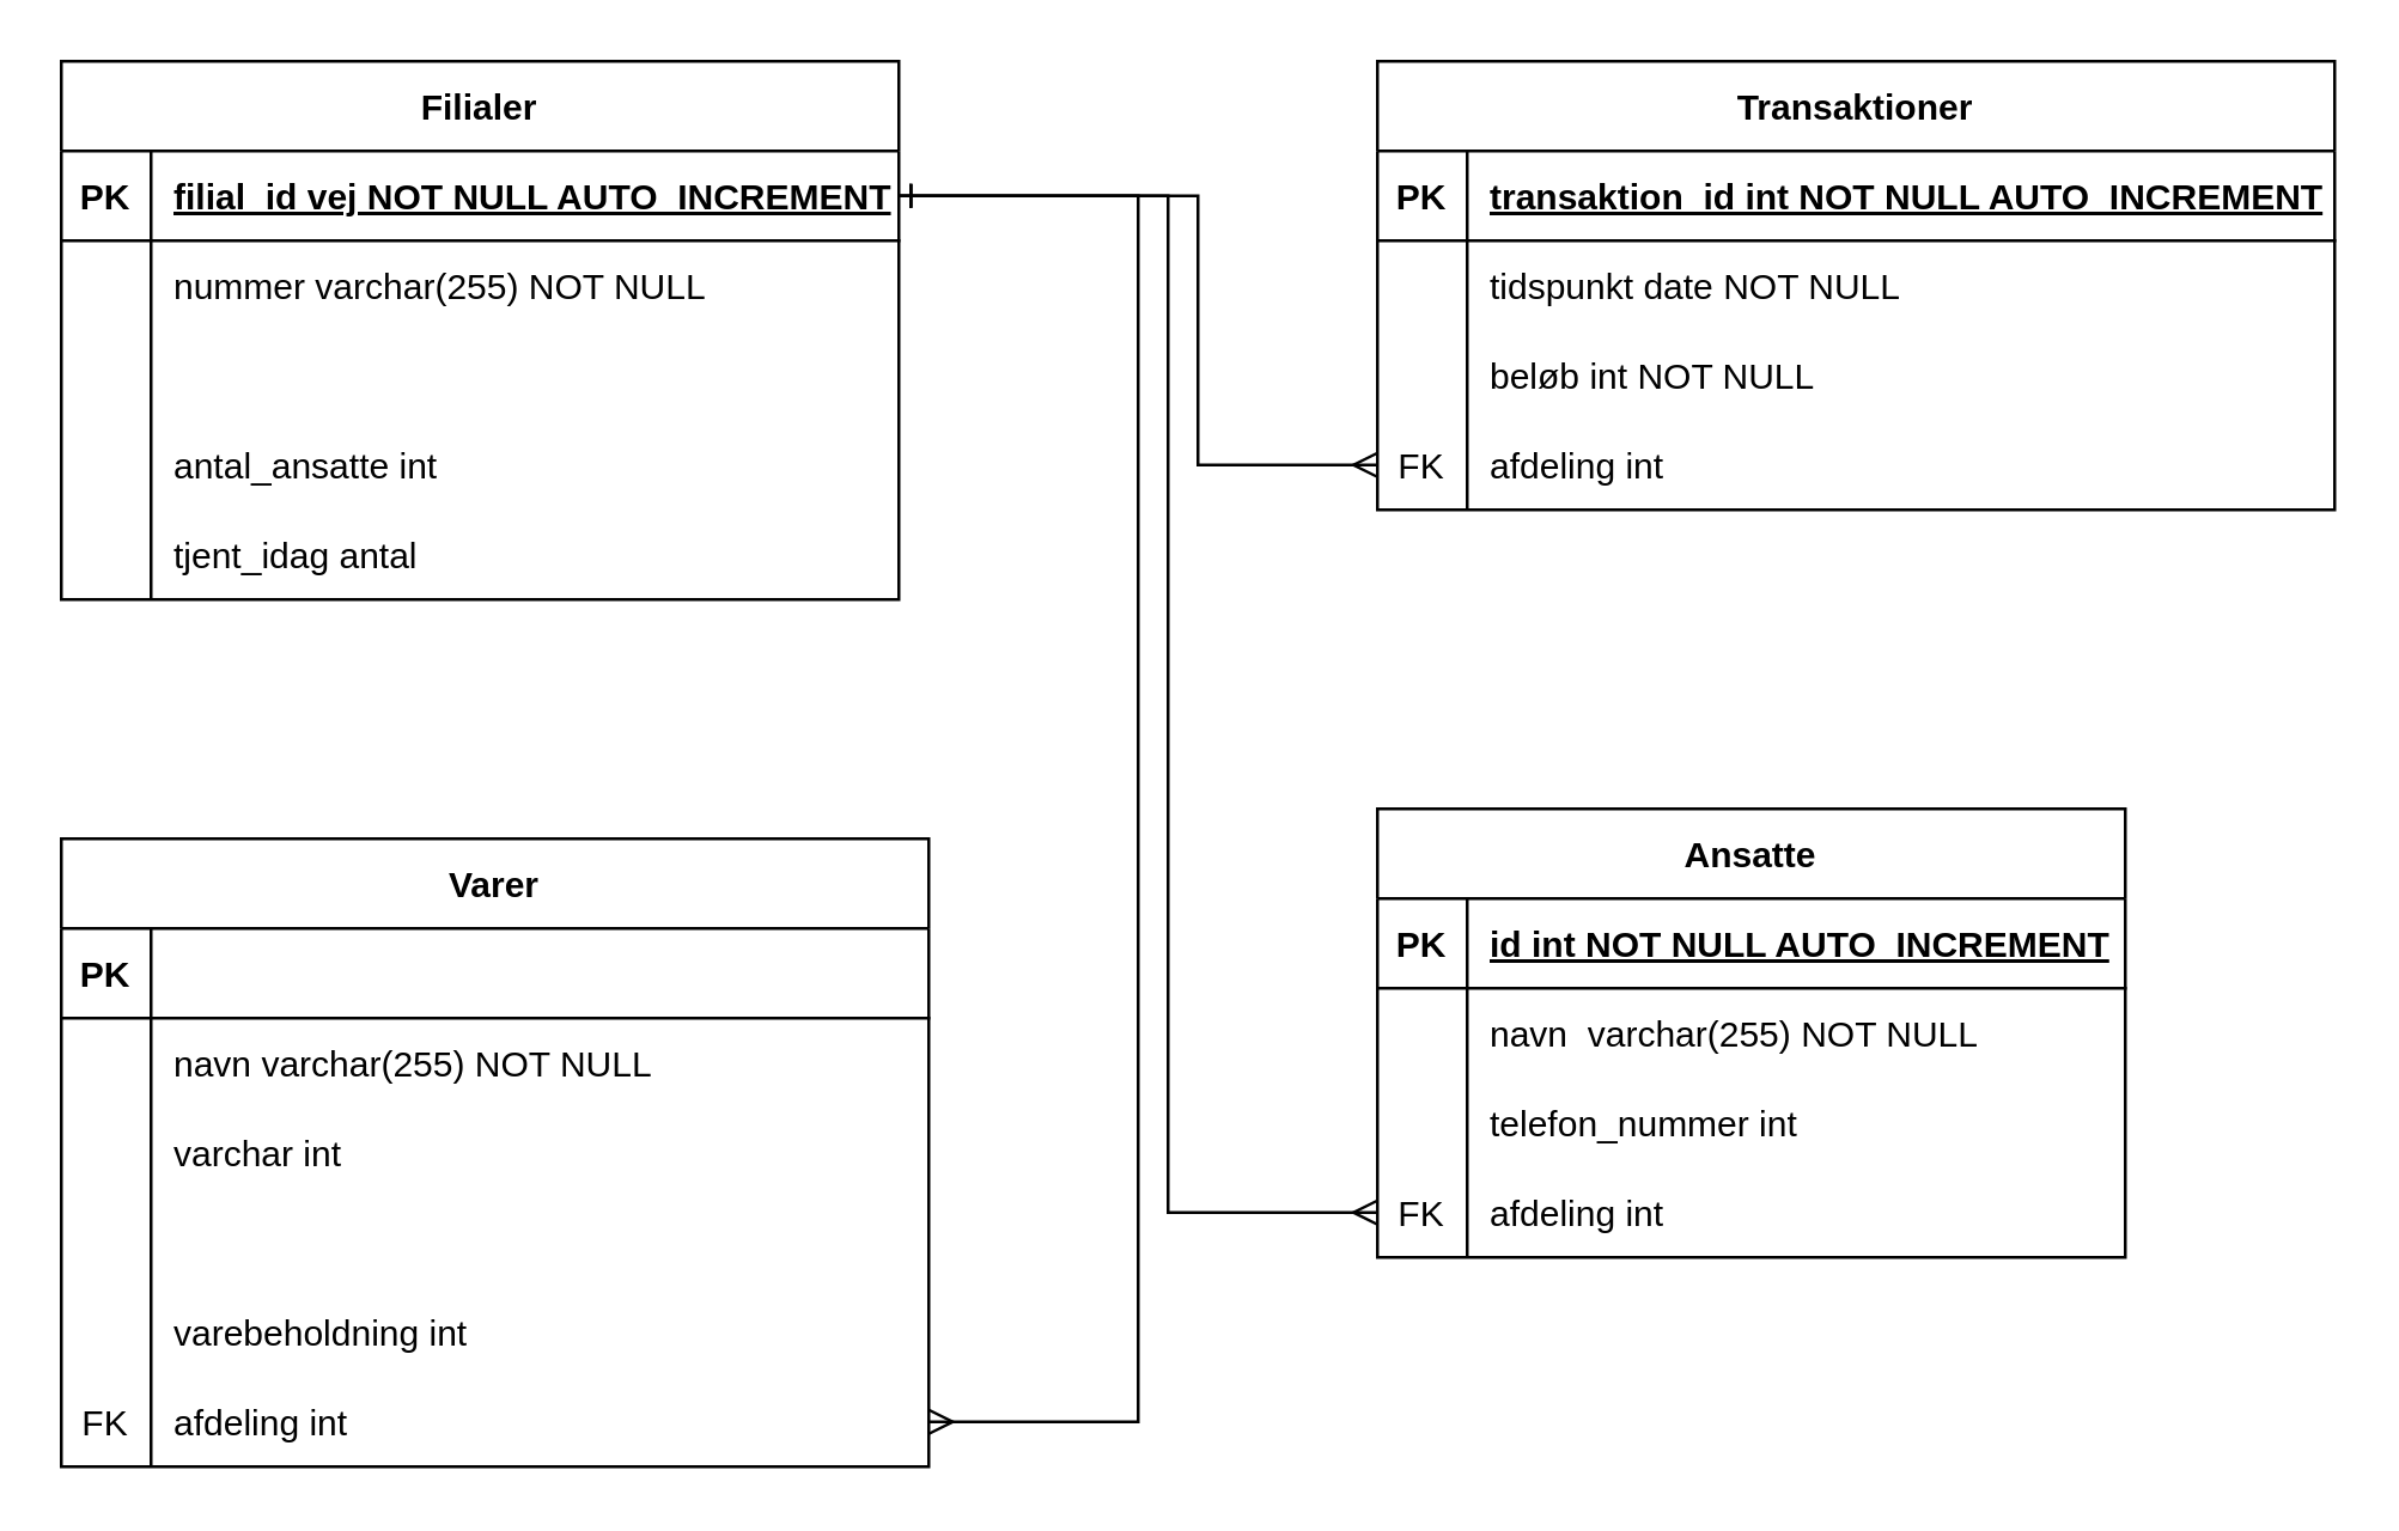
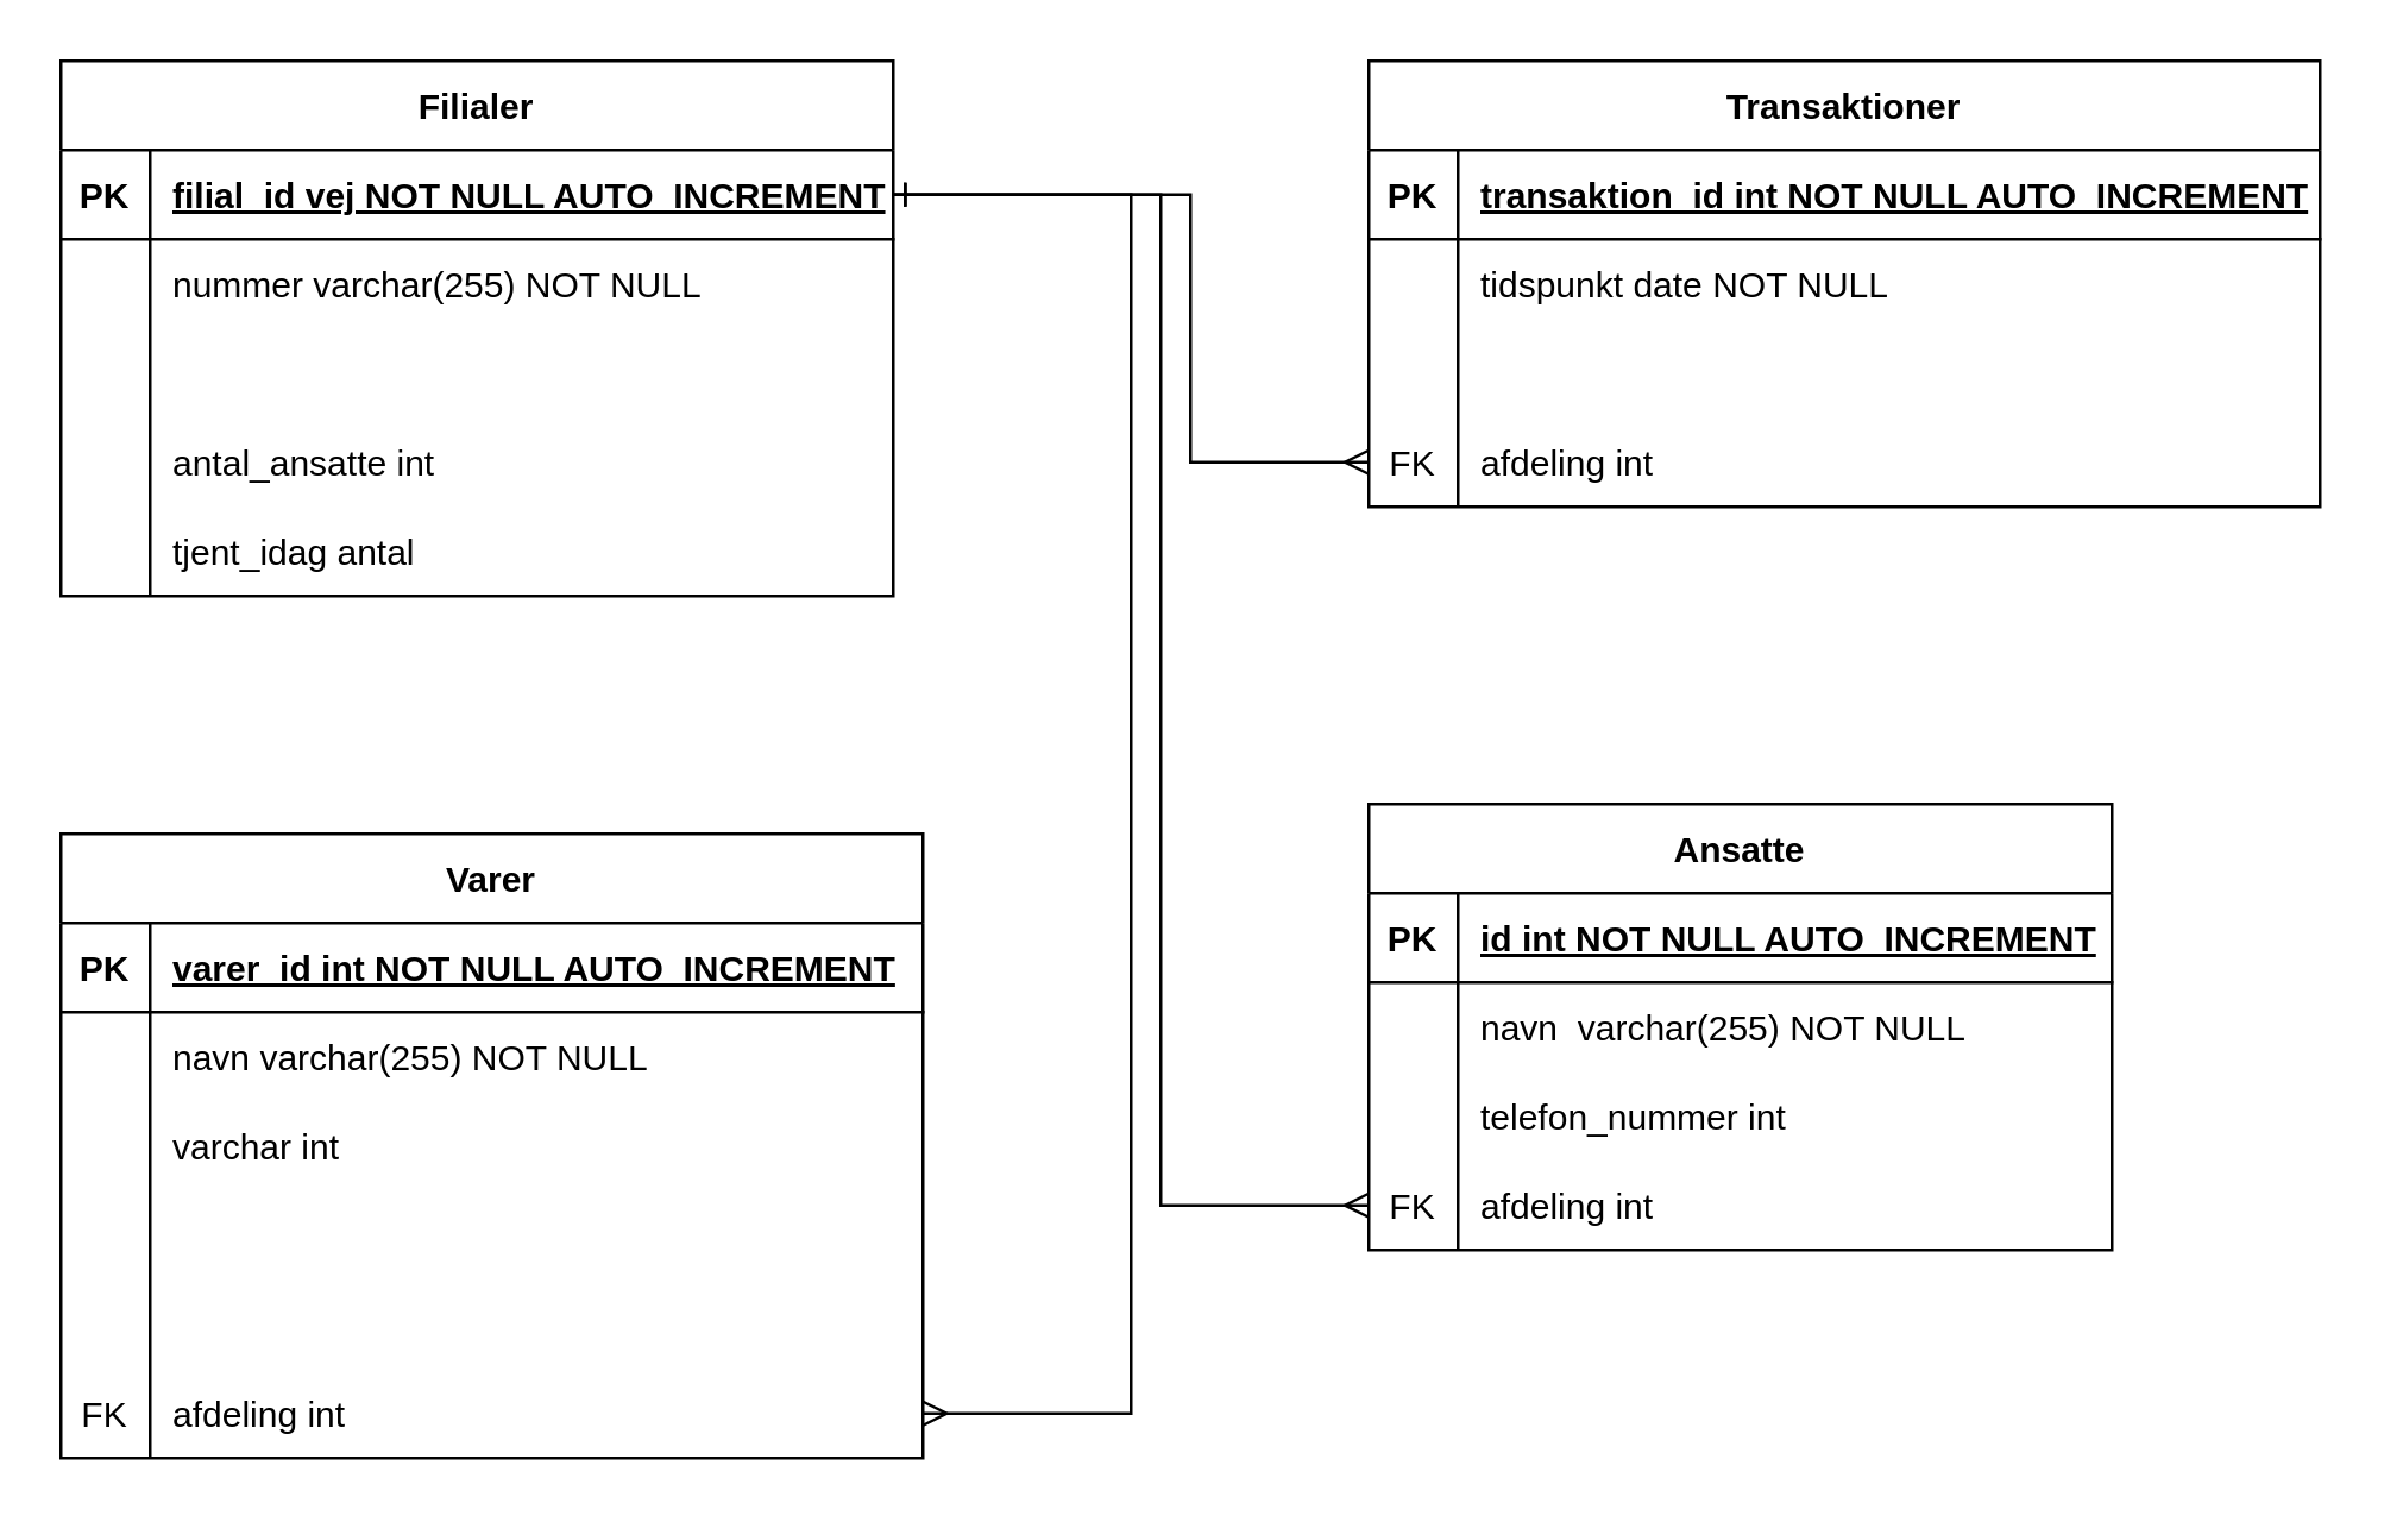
  <mxCell id="0" />
  <mxCell id="1" parent="0" />
  <mxCell id="2" value="Transaktioner" style="shape=table;startSize=30;container=1;collapsible=1;childLayout=tableLayout;fixedRows=1;rowLines=0;fontStyle=1;align=center;resizeLast=1;" parent="1" vertex="1"><mxGeometry x="460" y="20" width="320" height="150" as="geometry" /></mxCell>
  <mxCell id="3" value="" style="shape=partialRectangle;collapsible=0;dropTarget=0;pointerEvents=0;fillColor=none;points=[[0,0.5],[1,0.5]];portConstraint=eastwest;top=0;left=0;right=0;bottom=1;" parent="2" vertex="1"><mxGeometry y="30" width="320" height="30" as="geometry" /></mxCell>
  <mxCell id="4" value="PK" style="shape=partialRectangle;overflow=hidden;connectable=0;fillColor=none;top=0;left=0;bottom=0;right=0;fontStyle=1;" parent="3" vertex="1"><mxGeometry width="30" height="30" as="geometry" /></mxCell>
  <mxCell id="5" value="transaktion_id int NOT NULL AUTO_INCREMENT" style="shape=partialRectangle;overflow=hidden;connectable=0;fillColor=none;top=0;left=0;bottom=0;right=0;align=left;spacingLeft=6;fontStyle=5;" parent="3" vertex="1"><mxGeometry x="30" width="290" height="30" as="geometry" /></mxCell>
  <mxCell id="6" value="" style="shape=partialRectangle;collapsible=0;dropTarget=0;pointerEvents=0;fillColor=none;points=[[0,0.5],[1,0.5]];portConstraint=eastwest;top=0;left=0;right=0;bottom=0;" parent="2" vertex="1"><mxGeometry y="60" width="320" height="30" as="geometry" /></mxCell>
  <mxCell id="7" value="" style="shape=partialRectangle;overflow=hidden;connectable=0;fillColor=none;top=0;left=0;bottom=0;right=0;" parent="6" vertex="1"><mxGeometry width="30" height="30" as="geometry" /></mxCell>
  <mxCell id="8" value="tidspunkt date NOT NULL" style="shape=partialRectangle;overflow=hidden;connectable=0;fillColor=none;top=0;left=0;bottom=0;right=0;align=left;spacingLeft=6;" parent="6" vertex="1"><mxGeometry x="30" width="290" height="30" as="geometry" /></mxCell>
  <mxCell id="9" value="" style="shape=partialRectangle;collapsible=0;dropTarget=0;pointerEvents=0;fillColor=none;points=[[0,0.5],[1,0.5]];portConstraint=eastwest;top=0;left=0;right=0;bottom=0;" parent="2" vertex="1"><mxGeometry y="90" width="320" height="30" as="geometry" /></mxCell>
  <mxCell id="10" value="" style="shape=partialRectangle;overflow=hidden;connectable=0;fillColor=none;top=0;left=0;bottom=0;right=0;" parent="9" vertex="1"><mxGeometry width="30" height="30" as="geometry" /></mxCell>
- <mxCell id="11" value="beløb int NOT NULL" style="shape=partialRectangle;overflow=hidden;connectable=0;fillColor=none;top=0;left=0;bottom=0;right=0;align=left;spacingLeft=6;" parent="9" vertex="1"><mxGeometry x="30" width="290" height="30" as="geometry" /></mxCell>
  <mxCell id="12" value="" style="shape=partialRectangle;collapsible=0;dropTarget=0;pointerEvents=0;fillColor=none;points=[[0,0.5],[1,0.5]];portConstraint=eastwest;top=0;left=0;right=0;bottom=0;" parent="2" vertex="1"><mxGeometry y="120" width="320" height="30" as="geometry" /></mxCell>
  <mxCell id="13" value="FK" style="shape=partialRectangle;overflow=hidden;connectable=0;fillColor=none;top=0;left=0;bottom=0;right=0;" parent="12" vertex="1"><mxGeometry width="30" height="30" as="geometry" /></mxCell>
  <mxCell id="14" value="afdeling int " style="shape=partialRectangle;overflow=hidden;connectable=0;fillColor=none;top=0;left=0;bottom=0;right=0;align=left;spacingLeft=6;" parent="12" vertex="1"><mxGeometry x="30" width="290" height="30" as="geometry" /></mxCell>
  <mxCell id="15" value="Filialer" style="shape=table;startSize=30;container=1;collapsible=1;childLayout=tableLayout;fixedRows=1;rowLines=0;fontStyle=1;align=center;resizeLast=1;" parent="1" vertex="1"><mxGeometry x="20" y="20" width="280" height="180" as="geometry" /></mxCell>
  <mxCell id="16" value="" style="shape=partialRectangle;collapsible=0;dropTarget=0;pointerEvents=0;fillColor=none;points=[[0,0.5],[1,0.5]];portConstraint=eastwest;top=0;left=0;right=0;bottom=1;" parent="15" vertex="1"><mxGeometry y="30" width="280" height="30" as="geometry" /></mxCell>
  <mxCell id="17" value="PK" style="shape=partialRectangle;overflow=hidden;connectable=0;fillColor=none;top=0;left=0;bottom=0;right=0;fontStyle=1;" parent="16" vertex="1"><mxGeometry width="30" height="30" as="geometry" /></mxCell>
  <mxCell id="18" value="filial_id vej NOT NULL AUTO_INCREMENT" style="shape=partialRectangle;overflow=hidden;connectable=0;fillColor=none;top=0;left=0;bottom=0;right=0;align=left;spacingLeft=6;fontStyle=5;" parent="16" vertex="1"><mxGeometry x="30" width="250" height="30" as="geometry" /></mxCell>
  <mxCell id="19" value="" style="shape=partialRectangle;collapsible=0;dropTarget=0;pointerEvents=0;fillColor=none;points=[[0,0.5],[1,0.5]];portConstraint=eastwest;top=0;left=0;right=0;bottom=0;" parent="15" vertex="1"><mxGeometry y="60" width="280" height="30" as="geometry" /></mxCell>
  <mxCell id="20" value="" style="shape=partialRectangle;overflow=hidden;connectable=0;fillColor=none;top=0;left=0;bottom=0;right=0;" parent="19" vertex="1"><mxGeometry width="30" height="30" as="geometry" /></mxCell>
  <mxCell id="21" value="nummer varchar(255) NOT NULL" style="shape=partialRectangle;overflow=hidden;connectable=0;fillColor=none;top=0;left=0;bottom=0;right=0;align=left;spacingLeft=6;" parent="19" vertex="1"><mxGeometry x="30" width="250" height="30" as="geometry" /></mxCell>
  <mxCell id="22" value="" style="shape=partialRectangle;collapsible=0;dropTarget=0;pointerEvents=0;fillColor=none;points=[[0,0.5],[1,0.5]];portConstraint=eastwest;top=0;left=0;right=0;bottom=0;" parent="15" vertex="1"><mxGeometry y="90" width="280" height="30" as="geometry" /></mxCell>
  <mxCell id="23" value="" style="shape=partialRectangle;overflow=hidden;connectable=0;fillColor=none;top=0;left=0;bottom=0;right=0;" parent="22" vertex="1"><mxGeometry width="30" height="30" as="geometry" /></mxCell>
  <mxCell id="24" value="" style="shape=partialRectangle;collapsible=0;dropTarget=0;pointerEvents=0;fillColor=none;points=[[0,0.5],[1,0.5]];portConstraint=eastwest;top=0;left=0;right=0;bottom=0;" parent="15" vertex="1"><mxGeometry y="120" width="280" height="30" as="geometry" /></mxCell>
  <mxCell id="25" value="" style="shape=partialRectangle;overflow=hidden;connectable=0;fillColor=none;top=0;left=0;bottom=0;right=0;" parent="24" vertex="1"><mxGeometry width="30" height="30" as="geometry" /></mxCell>
  <mxCell id="26" value="antal_ansatte int" style="shape=partialRectangle;overflow=hidden;connectable=0;fillColor=none;top=0;left=0;bottom=0;right=0;align=left;spacingLeft=6;" parent="24" vertex="1"><mxGeometry x="30" width="250" height="30" as="geometry" /></mxCell>
  <mxCell id="27" value="" style="shape=partialRectangle;collapsible=0;dropTarget=0;pointerEvents=0;fillColor=none;points=[[0,0.5],[1,0.5]];portConstraint=eastwest;top=0;left=0;right=0;bottom=0;" parent="15" vertex="1"><mxGeometry y="150" width="280" height="30" as="geometry" /></mxCell>
  <mxCell id="28" value="" style="shape=partialRectangle;overflow=hidden;connectable=0;fillColor=none;top=0;left=0;bottom=0;right=0;" parent="27" vertex="1"><mxGeometry width="30" height="30" as="geometry" /></mxCell>
  <mxCell id="29" value="tjent_idag antal" style="shape=partialRectangle;overflow=hidden;connectable=0;fillColor=none;top=0;left=0;bottom=0;right=0;align=left;spacingLeft=6;" parent="27" vertex="1"><mxGeometry x="30" width="250" height="30" as="geometry" /></mxCell>
  <mxCell id="30" value="Ansatte" style="shape=table;startSize=30;container=1;collapsible=1;childLayout=tableLayout;fixedRows=1;rowLines=0;fontStyle=1;align=center;resizeLast=1;" parent="1" vertex="1"><mxGeometry x="460" y="270" width="250" height="150" as="geometry" /></mxCell>
  <mxCell id="31" value="" style="shape=partialRectangle;collapsible=0;dropTarget=0;pointerEvents=0;fillColor=none;points=[[0,0.5],[1,0.5]];portConstraint=eastwest;top=0;left=0;right=0;bottom=1;" parent="30" vertex="1"><mxGeometry y="30" width="250" height="30" as="geometry" /></mxCell>
  <mxCell id="32" value="PK" style="shape=partialRectangle;overflow=hidden;connectable=0;fillColor=none;top=0;left=0;bottom=0;right=0;fontStyle=1;" parent="31" vertex="1"><mxGeometry width="30" height="30" as="geometry" /></mxCell>
  <mxCell id="33" value="id int NOT NULL AUTO_INCREMENT" style="shape=partialRectangle;overflow=hidden;connectable=0;fillColor=none;top=0;left=0;bottom=0;right=0;align=left;spacingLeft=6;fontStyle=5;" parent="31" vertex="1"><mxGeometry x="30" width="220" height="30" as="geometry" /></mxCell>
  <mxCell id="34" value="" style="shape=partialRectangle;collapsible=0;dropTarget=0;pointerEvents=0;fillColor=none;points=[[0,0.5],[1,0.5]];portConstraint=eastwest;top=0;left=0;right=0;bottom=0;" parent="30" vertex="1"><mxGeometry y="60" width="250" height="30" as="geometry" /></mxCell>
  <mxCell id="35" value="" style="shape=partialRectangle;overflow=hidden;connectable=0;fillColor=none;top=0;left=0;bottom=0;right=0;" parent="34" vertex="1"><mxGeometry width="30" height="30" as="geometry" /></mxCell>
  <mxCell id="36" value="navn  varchar(255) NOT NULL" style="shape=partialRectangle;overflow=hidden;connectable=0;fillColor=none;top=0;left=0;bottom=0;right=0;align=left;spacingLeft=6;" parent="34" vertex="1"><mxGeometry x="30" width="220" height="30" as="geometry" /></mxCell>
  <mxCell id="37" value="" style="shape=partialRectangle;collapsible=0;dropTarget=0;pointerEvents=0;fillColor=none;points=[[0,0.5],[1,0.5]];portConstraint=eastwest;top=0;left=0;right=0;bottom=0;" parent="30" vertex="1"><mxGeometry y="90" width="250" height="30" as="geometry" /></mxCell>
  <mxCell id="38" value="" style="shape=partialRectangle;overflow=hidden;connectable=0;fillColor=none;top=0;left=0;bottom=0;right=0;" parent="37" vertex="1"><mxGeometry width="30" height="30" as="geometry" /></mxCell>
  <mxCell id="39" value="telefon_nummer int" style="shape=partialRectangle;overflow=hidden;connectable=0;fillColor=none;top=0;left=0;bottom=0;right=0;align=left;spacingLeft=6;" parent="37" vertex="1"><mxGeometry x="30" width="220" height="30" as="geometry" /></mxCell>
  <mxCell id="40" value="" style="shape=partialRectangle;collapsible=0;dropTarget=0;pointerEvents=0;fillColor=none;points=[[0,0.5],[1,0.5]];portConstraint=eastwest;top=0;left=0;right=0;bottom=0;" parent="30" vertex="1"><mxGeometry y="120" width="250" height="30" as="geometry" /></mxCell>
  <mxCell id="41" value="FK" style="shape=partialRectangle;overflow=hidden;connectable=0;fillColor=none;top=0;left=0;bottom=0;right=0;" parent="40" vertex="1"><mxGeometry width="30" height="30" as="geometry" /></mxCell>
  <mxCell id="42" value="afdeling int" style="shape=partialRectangle;overflow=hidden;connectable=0;fillColor=none;top=0;left=0;bottom=0;right=0;align=left;spacingLeft=6;" parent="40" vertex="1"><mxGeometry x="30" width="220" height="30" as="geometry" /></mxCell>
  <mxCell id="43" value="Varer" style="shape=table;startSize=30;container=1;collapsible=1;childLayout=tableLayout;fixedRows=1;rowLines=0;fontStyle=1;align=center;resizeLast=1;" parent="1" vertex="1"><mxGeometry x="20" y="280" width="290" height="210" as="geometry" /></mxCell>
  <mxCell id="44" value="" style="shape=partialRectangle;collapsible=0;dropTarget=0;pointerEvents=0;fillColor=none;points=[[0,0.5],[1,0.5]];portConstraint=eastwest;top=0;left=0;right=0;bottom=1;" parent="43" vertex="1"><mxGeometry y="30" width="290" height="30" as="geometry" /></mxCell>
  <mxCell id="45" value="PK" style="shape=partialRectangle;overflow=hidden;connectable=0;fillColor=none;top=0;left=0;bottom=0;right=0;fontStyle=1;" parent="44" vertex="1"><mxGeometry width="30" height="30" as="geometry" /></mxCell>
+ <mxCell id="46" value="varer_id int NOT NULL AUTO_INCREMENT" style="shape=partialRectangle;overflow=hidden;connectable=0;fillColor=none;top=0;left=0;bottom=0;right=0;align=left;spacingLeft=6;fontStyle=5;" parent="44" vertex="1"><mxGeometry x="30" width="260" height="30" as="geometry" /></mxCell>
  <mxCell id="47" value="" style="shape=partialRectangle;collapsible=0;dropTarget=0;pointerEvents=0;fillColor=none;points=[[0,0.5],[1,0.5]];portConstraint=eastwest;top=0;left=0;right=0;bottom=0;" parent="43" vertex="1"><mxGeometry y="60" width="290" height="30" as="geometry" /></mxCell>
  <mxCell id="48" value="" style="shape=partialRectangle;overflow=hidden;connectable=0;fillColor=none;top=0;left=0;bottom=0;right=0;" parent="47" vertex="1"><mxGeometry width="30" height="30" as="geometry" /></mxCell>
  <mxCell id="49" value="navn varchar(255) NOT NULL" style="shape=partialRectangle;overflow=hidden;connectable=0;fillColor=none;top=0;left=0;bottom=0;right=0;align=left;spacingLeft=6;" parent="47" vertex="1"><mxGeometry x="30" width="260" height="30" as="geometry" /></mxCell>
  <mxCell id="50" value="" style="shape=partialRectangle;collapsible=0;dropTarget=0;pointerEvents=0;fillColor=none;points=[[0,0.5],[1,0.5]];portConstraint=eastwest;top=0;left=0;right=0;bottom=0;" parent="43" vertex="1"><mxGeometry y="90" width="290" height="30" as="geometry" /></mxCell>
  <mxCell id="51" value="" style="shape=partialRectangle;overflow=hidden;connectable=0;fillColor=none;top=0;left=0;bottom=0;right=0;" parent="50" vertex="1"><mxGeometry width="30" height="30" as="geometry" /></mxCell>
  <mxCell id="52" value="varchar int " style="shape=partialRectangle;overflow=hidden;connectable=0;fillColor=none;top=0;left=0;bottom=0;right=0;align=left;spacingLeft=6;" parent="50" vertex="1"><mxGeometry x="30" width="260" height="30" as="geometry" /></mxCell>
  <mxCell id="53" value="" style="shape=partialRectangle;collapsible=0;dropTarget=0;pointerEvents=0;fillColor=none;points=[[0,0.5],[1,0.5]];portConstraint=eastwest;top=0;left=0;right=0;bottom=0;" parent="43" vertex="1"><mxGeometry y="120" width="290" height="30" as="geometry" /></mxCell>
  <mxCell id="54" value="" style="shape=partialRectangle;overflow=hidden;connectable=0;fillColor=none;top=0;left=0;bottom=0;right=0;" parent="53" vertex="1"><mxGeometry width="30" height="30" as="geometry" /></mxCell>
  <mxCell id="55" value="" style="shape=partialRectangle;collapsible=0;dropTarget=0;pointerEvents=0;fillColor=none;points=[[0,0.5],[1,0.5]];portConstraint=eastwest;top=0;left=0;right=0;bottom=0;" parent="43" vertex="1"><mxGeometry y="150" width="290" height="30" as="geometry" /></mxCell>
  <mxCell id="56" value="" style="shape=partialRectangle;overflow=hidden;connectable=0;fillColor=none;top=0;left=0;bottom=0;right=0;" parent="55" vertex="1"><mxGeometry width="30" height="30" as="geometry" /></mxCell>
- <mxCell id="57" value="varebeholdning int" style="shape=partialRectangle;overflow=hidden;connectable=0;fillColor=none;top=0;left=0;bottom=0;right=0;align=left;spacingLeft=6;" parent="55" vertex="1"><mxGeometry x="30" width="260" height="30" as="geometry" /></mxCell>
  <mxCell id="58" value="" style="shape=partialRectangle;collapsible=0;dropTarget=0;pointerEvents=0;fillColor=none;points=[[0,0.5],[1,0.5]];portConstraint=eastwest;top=0;left=0;right=0;bottom=0;" parent="43" vertex="1"><mxGeometry y="180" width="290" height="30" as="geometry" /></mxCell>
  <mxCell id="59" value="FK" style="shape=partialRectangle;overflow=hidden;connectable=0;fillColor=none;top=0;left=0;bottom=0;right=0;" parent="58" vertex="1"><mxGeometry width="30" height="30" as="geometry" /></mxCell>
  <mxCell id="60" value="afdeling int" style="shape=partialRectangle;overflow=hidden;connectable=0;fillColor=none;top=0;left=0;bottom=0;right=0;align=left;spacingLeft=6;" parent="58" vertex="1"><mxGeometry x="30" width="260" height="30" as="geometry" /></mxCell>
  <mxCell id="61" style="edgeStyle=orthogonalEdgeStyle;rounded=0;orthogonalLoop=1;jettySize=auto;html=1;exitX=1;exitY=0.5;exitDx=0;exitDy=0;endArrow=ERone;endFill=0;startArrow=ERmany;startFill=0;entryX=1;entryY=0.5;entryDx=0;entryDy=0;" parent="1" source="58" target="16" edge="1"><mxGeometry relative="1" as="geometry"><mxPoint x="100" y="426" as="sourcePoint" /><mxPoint x="20" y="56" as="targetPoint" /><Array as="points"><mxPoint x="380" y="475" /><mxPoint x="380" y="65" /></Array></mxGeometry></mxCell>
  <mxCell id="62" style="edgeStyle=orthogonalEdgeStyle;rounded=0;orthogonalLoop=1;jettySize=auto;html=1;exitX=0;exitY=0.5;exitDx=0;exitDy=0;entryX=1;entryY=0.5;entryDx=0;entryDy=0;startArrow=ERmany;startFill=0;endArrow=ERone;endFill=0;" parent="1" source="12" target="16" edge="1"><mxGeometry relative="1" as="geometry"><Array as="points"><mxPoint x="400" y="155" /><mxPoint x="400" y="65" /></Array></mxGeometry></mxCell>
  <mxCell id="63" style="edgeStyle=orthogonalEdgeStyle;rounded=0;orthogonalLoop=1;jettySize=auto;html=1;exitX=0;exitY=0.5;exitDx=0;exitDy=0;entryX=1;entryY=0.5;entryDx=0;entryDy=0;startArrow=ERmany;startFill=0;endArrow=ERone;endFill=0;" parent="1" source="40" target="16" edge="1"><mxGeometry relative="1" as="geometry"><Array as="points"><mxPoint x="390" y="405" /><mxPoint x="390" y="65" /></Array></mxGeometry></mxCell>
